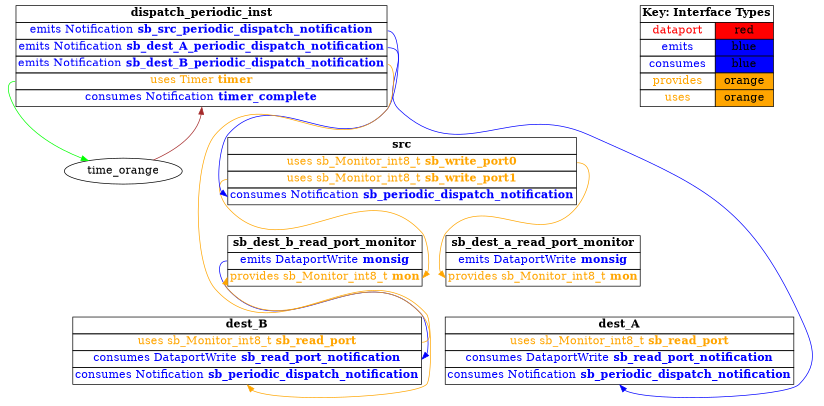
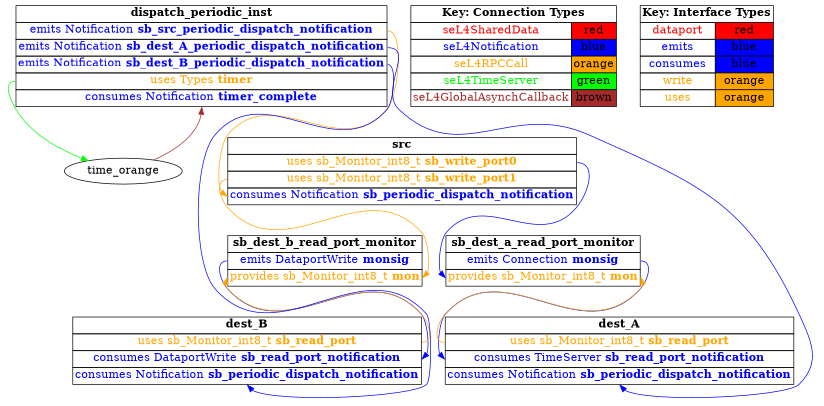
  digraph {
    rankdir=TB
    node [fontsize=16 shape=plaintext]
    edge [color=blue headport=mon tailport=monsig]
    n1 [label=<     <TABLE BORDER="0" CELLBORDER="1" CELLSPACING="0">       <TR><TD><B>src</B></TD></TR>       <TR><TD PORT="sb_write_port0"><FONT COLOR="orange">uses sb_Monitor_int8_t <B>sb_write_port0</B></FONT></TD></TR>       <TR><TD PORT="sb_write_port1"><FONT COLOR="orange">uses sb_Monitor_int8_t <B>sb_write_port1</B></FONT></TD></TR>       <TR><TD PORT="sb_periodic_dispatch_notification"><FONT COLOR="blue">consumes Notification <B>sb_periodic_dispatch_notification</B></FONT></TD></TR>"     </TABLE>   >]
-   n2 [label=<     <TABLE BORDER="0" CELLBORDER="1" CELLSPACING="0">       <TR><TD><B>sb_dest_a_read_port_monitor</B></TD></TR>       <TR><TD PORT="monsig"><FONT COLOR="blue">emits DataportWrite <B>monsig</B></FONT></TD></TR>       <TR><TD PORT="mon"><FONT COLOR="orange">provides sb_Monitor_int8_t <B>mon</B></FONT></TD></TR>"     </TABLE>   >]
+   n2 [label=<     <TABLE BORDER="0" CELLBORDER="1" CELLSPACING="0">       <TR><TD><B>sb_dest_a_read_port_monitor</B></TD></TR>       <TR><TD PORT="monsig"><FONT COLOR="blue">emits Connection <B>monsig</B></FONT></TD></TR>       <TR><TD PORT="mon"><FONT COLOR="orange">provides sb_Monitor_int8_t <B>mon</B></FONT></TD></TR>"     </TABLE>   >]
    n3 [label=<     <TABLE BORDER="0" CELLBORDER="1" CELLSPACING="0">       <TR><TD><B>sb_dest_b_read_port_monitor</B></TD></TR>       <TR><TD PORT="monsig"><FONT COLOR="blue">emits DataportWrite <B>monsig</B></FONT></TD></TR>       <TR><TD PORT="mon"><FONT COLOR="orange">provides sb_Monitor_int8_t <B>mon</B></FONT></TD></TR>"     </TABLE>   >]
-   n4 [label=<     <TABLE BORDER="0" CELLBORDER="1" CELLSPACING="0">       <TR><TD><B>dest_A</B></TD></TR>       <TR><TD PORT="sb_read_port"><FONT COLOR="orange">uses sb_Monitor_int8_t <B>sb_read_port</B></FONT></TD></TR>       <TR><TD PORT="sb_read_port_notification"><FONT COLOR="blue">consumes DataportWrite <B>sb_read_port_notification</B></FONT></TD></TR>       <TR><TD PORT="sb_periodic_dispatch_notification"><FONT COLOR="blue">consumes Notification <B>sb_periodic_dispatch_notification</B></FONT></TD></TR>"     </TABLE>   >]
+   n4 [label=<     <TABLE BORDER="0" CELLBORDER="1" CELLSPACING="0">       <TR><TD><B>dest_A</B></TD></TR>       <TR><TD PORT="sb_read_port"><FONT COLOR="orange">uses sb_Monitor_int8_t <B>sb_read_port</B></FONT></TD></TR>       <TR><TD PORT="sb_read_port_notification"><FONT COLOR="blue">consumes TimeServer <B>sb_read_port_notification</B></FONT></TD></TR>       <TR><TD PORT="sb_periodic_dispatch_notification"><FONT COLOR="blue">consumes Notification <B>sb_periodic_dispatch_notification</B></FONT></TD></TR>"     </TABLE>   >]
    n5 [label=<     <TABLE BORDER="0" CELLBORDER="1" CELLSPACING="0">       <TR><TD><B>dest_B</B></TD></TR>       <TR><TD PORT="sb_read_port"><FONT COLOR="orange">uses sb_Monitor_int8_t <B>sb_read_port</B></FONT></TD></TR>       <TR><TD PORT="sb_read_port_notification"><FONT COLOR="blue">consumes DataportWrite <B>sb_read_port_notification</B></FONT></TD></TR>       <TR><TD PORT="sb_periodic_dispatch_notification"><FONT COLOR="blue">consumes Notification <B>sb_periodic_dispatch_notification</B></FONT></TD></TR>"     </TABLE>   >]
-   n6 [label=<     <TABLE BORDER="0" CELLBORDER="1" CELLSPACING="0">       <TR><TD><B>dispatch_periodic_inst</B></TD></TR>       <TR><TD PORT="sb_src_periodic_dispatch_notification"><FONT COLOR="blue">emits Notification <B>sb_src_periodic_dispatch_notification</B></FONT></TD></TR>       <TR><TD PORT="sb_dest_A_periodic_dispatch_notification"><FONT COLOR="blue">emits Notification <B>sb_dest_A_periodic_dispatch_notification</B></FONT></TD></TR>       <TR><TD PORT="sb_dest_B_periodic_dispatch_notification"><FONT COLOR="blue">emits Notification <B>sb_dest_B_periodic_dispatch_notification</B></FONT></TD></TR>       <TR><TD PORT="timer"><FONT COLOR="orange">uses Timer <B>timer</B></FONT></TD></TR>       <TR><TD PORT="timer_complete"><FONT COLOR="blue">consumes Notification <B>timer_complete</B></FONT></TD></TR>"     </TABLE>   >]
+   n6 [label=<     <TABLE BORDER="0" CELLBORDER="1" CELLSPACING="0">       <TR><TD><B>dispatch_periodic_inst</B></TD></TR>       <TR><TD PORT="sb_src_periodic_dispatch_notification"><FONT COLOR="blue">emits Notification <B>sb_src_periodic_dispatch_notification</B></FONT></TD></TR>       <TR><TD PORT="sb_dest_A_periodic_dispatch_notification"><FONT COLOR="blue">emits Notification <B>sb_dest_A_periodic_dispatch_notification</B></FONT></TD></TR>       <TR><TD PORT="sb_dest_B_periodic_dispatch_notification"><FONT COLOR="blue">emits Notification <B>sb_dest_B_periodic_dispatch_notification</B></FONT></TD></TR>       <TR><TD PORT="timer"><FONT COLOR="orange">uses Types <B>timer</B></FONT></TD></TR>       <TR><TD PORT="timer_complete"><FONT COLOR="blue">consumes Notification <B>timer_complete</B></FONT></TD></TR>"     </TABLE>   >]
    n7 [label=time_orange shape=ellipse]
-   n9 [label=<    <TABLE BORDER="0" CELLBORDER="1" CELLSPACING="0">      <TR><TD COLSPAN="2"><B>Key: Interface Types</B></TD></TR>      <TR><TD><FONT COLOR="red">dataport</FONT></TD><TD BGCOLOR="red">red</TD></TR>      <TR><TD><FONT COLOR="blue">emits</FONT></TD><TD BGCOLOR="blue">blue</TD></TR>      <TR><TD><FONT COLOR="blue">consumes</FONT></TD><TD BGCOLOR="blue">blue</TD></TR>      <TR><TD><FONT COLOR="orange">provides</FONT></TD><TD BGCOLOR="orange">orange</TD></TR>      <TR><TD><FONT COLOR="orange">uses</FONT></TD><TD BGCOLOR="orange">orange</TD></TR>    </TABLE>   >]
-   n1 -> n2 [color=orange tailport=sb_write_port0]
+   n8 [label=<    <TABLE BORDER="0" CELLBORDER="1" CELLSPACING="0">      <TR><TD COLSPAN="2"><B>Key: Connection Types</B></TD></TR>      <TR><TD><FONT COLOR="red">seL4SharedData</FONT></TD><TD BGCOLOR="red">red</TD></TR>      <TR><TD><FONT COLOR="blue">seL4Notification</FONT></TD><TD BGCOLOR="blue">blue</TD></TR>      <TR><TD><FONT COLOR="orange">seL4RPCCall</FONT></TD><TD BGCOLOR="orange">orange</TD></TR>      <TR><TD><FONT COLOR="green">seL4TimeServer</FONT></TD><TD BGCOLOR="green">green</TD></TR>      <TR><TD><FONT COLOR="brown">seL4GlobalAsynchCallback</FONT></TD><TD BGCOLOR="brown">brown</TD></TR>    </TABLE>   >]
+   n9 [label=<    <TABLE BORDER="0" CELLBORDER="1" CELLSPACING="0">      <TR><TD COLSPAN="2"><B>Key: Interface Types</B></TD></TR>      <TR><TD><FONT COLOR="red">dataport</FONT></TD><TD BGCOLOR="red">red</TD></TR>      <TR><TD><FONT COLOR="blue">emits</FONT></TD><TD BGCOLOR="blue">blue</TD></TR>      <TR><TD><FONT COLOR="blue">consumes</FONT></TD><TD BGCOLOR="blue">blue</TD></TR>      <TR><TD><FONT COLOR="orange">write</FONT></TD><TD BGCOLOR="orange">orange</TD></TR>      <TR><TD><FONT COLOR="orange">uses</FONT></TD><TD BGCOLOR="orange">orange</TD></TR>    </TABLE>   >]
+   n1 -> n2 [tailport=sb_write_port0]
    n1 -> n3 [color=orange tailport=sb_write_port1]
+   n2 -> n4 [headport=sb_read_port_notification]
    n3 -> n5 [headport=sb_read_port_notification]
+   n4 -> n2 [color=orange tailport=sb_read_port]
    n5 -> n3 [color=orange tailport=sb_read_port]
-   n6 -> n1 [headport=sb_periodic_dispatch_notification tailport=sb_src_periodic_dispatch_notification]
+   n6 -> n1 [color=orange headport=sb_periodic_dispatch_notification tailport=sb_src_periodic_dispatch_notification]
    n6 -> n4 [headport=sb_periodic_dispatch_notification tailport=sb_dest_A_periodic_dispatch_notification]
-   n6 -> n5 [color=orange headport=sb_periodic_dispatch_notification tailport=sb_dest_B_periodic_dispatch_notification]
+   n6 -> n5 [headport=sb_periodic_dispatch_notification tailport=sb_dest_B_periodic_dispatch_notification]
    n6 -> n7 [color=green headport=the_timer tailport=timer]
    n7 -> n6 [color=brown headport=timer_complete tailport=timer_notification]
  }
